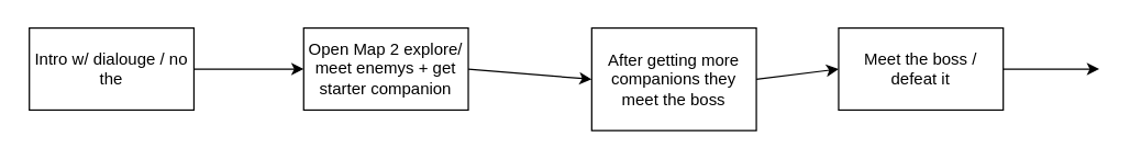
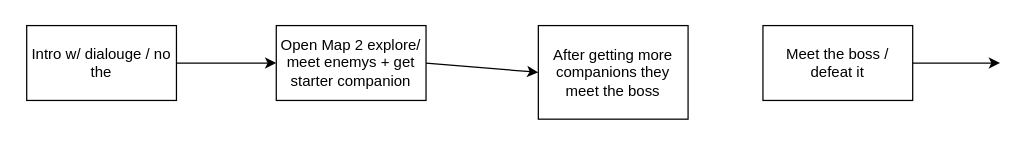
  <mxCell id="0" />
  <mxCell id="1" parent="0" />
  <mxCell id="2" value="Intro w/ dialouge / no the" style="rounded=0;whiteSpace=wrap;html=1;" vertex="1" parent="1"><mxGeometry x="20" y="20" width="120" height="60" as="geometry" /></mxCell>
  <mxCell id="3" value="Open Map 2 explore/ meet enemys + get starter companion" style="rounded=0;whiteSpace=wrap;html=1;" vertex="1" parent="1"><mxGeometry x="220" y="20" width="120" height="60" as="geometry" /></mxCell>
  <mxCell id="4" value="After getting more companions they meet the boss" style="rounded=0;whiteSpace=wrap;html=1;" vertex="1" parent="1"><mxGeometry x="430" y="20" width="120" height="75" as="geometry" /></mxCell>
  <mxCell id="5" value="Meet the boss / defeat it" style="rounded=0;whiteSpace=wrap;html=1;" vertex="1" parent="1"><mxGeometry x="610" y="20" width="120" height="60" as="geometry" /></mxCell>
  <mxCell id="6" value="" style="endArrow=classic;html=1;rounded=0;exitX=1;exitY=0.5;exitDx=0;exitDy=0;entryX=0;entryY=0.5;entryDx=0;entryDy=0;" edge="1" parent="1" source="2" target="3"><mxGeometry width="50" height="50" relative="1" as="geometry"><mxPoint x="370" y="310" as="sourcePoint" /><mxPoint x="420" y="260" as="targetPoint" /><Array as="points"><mxPoint x="170" y="50" /></Array></mxGeometry></mxCell>
  <mxCell id="7" value="" style="endArrow=classic;html=1;rounded=0;exitX=1;exitY=0.5;exitDx=0;exitDy=0;entryX=0;entryY=0.5;entryDx=0;entryDy=0;" edge="1" parent="1" source="3" target="4"><mxGeometry width="50" height="50" relative="1" as="geometry"><mxPoint x="340" y="110" as="sourcePoint" /><mxPoint x="420" y="260" as="targetPoint" /></mxGeometry></mxCell>
- <mxCell id="8" value="" style="endArrow=classic;html=1;rounded=0;exitX=1;exitY=0.5;exitDx=0;exitDy=0;entryX=0;entryY=0.5;entryDx=0;entryDy=0;" edge="1" parent="1" source="4" target="5"><mxGeometry width="50" height="50" relative="1" as="geometry"><mxPoint x="370" y="310" as="sourcePoint" /><mxPoint x="420" y="260" as="targetPoint" /></mxGeometry></mxCell>
  <mxCell id="9" value="" style="endArrow=classic;html=1;rounded=0;exitX=1;exitY=0.5;exitDx=0;exitDy=0;" edge="1" parent="1" source="5"><mxGeometry width="50" height="50" relative="1" as="geometry"><mxPoint x="370" y="310" as="sourcePoint" /><mxPoint x="800" y="50" as="targetPoint" /></mxGeometry></mxCell>
